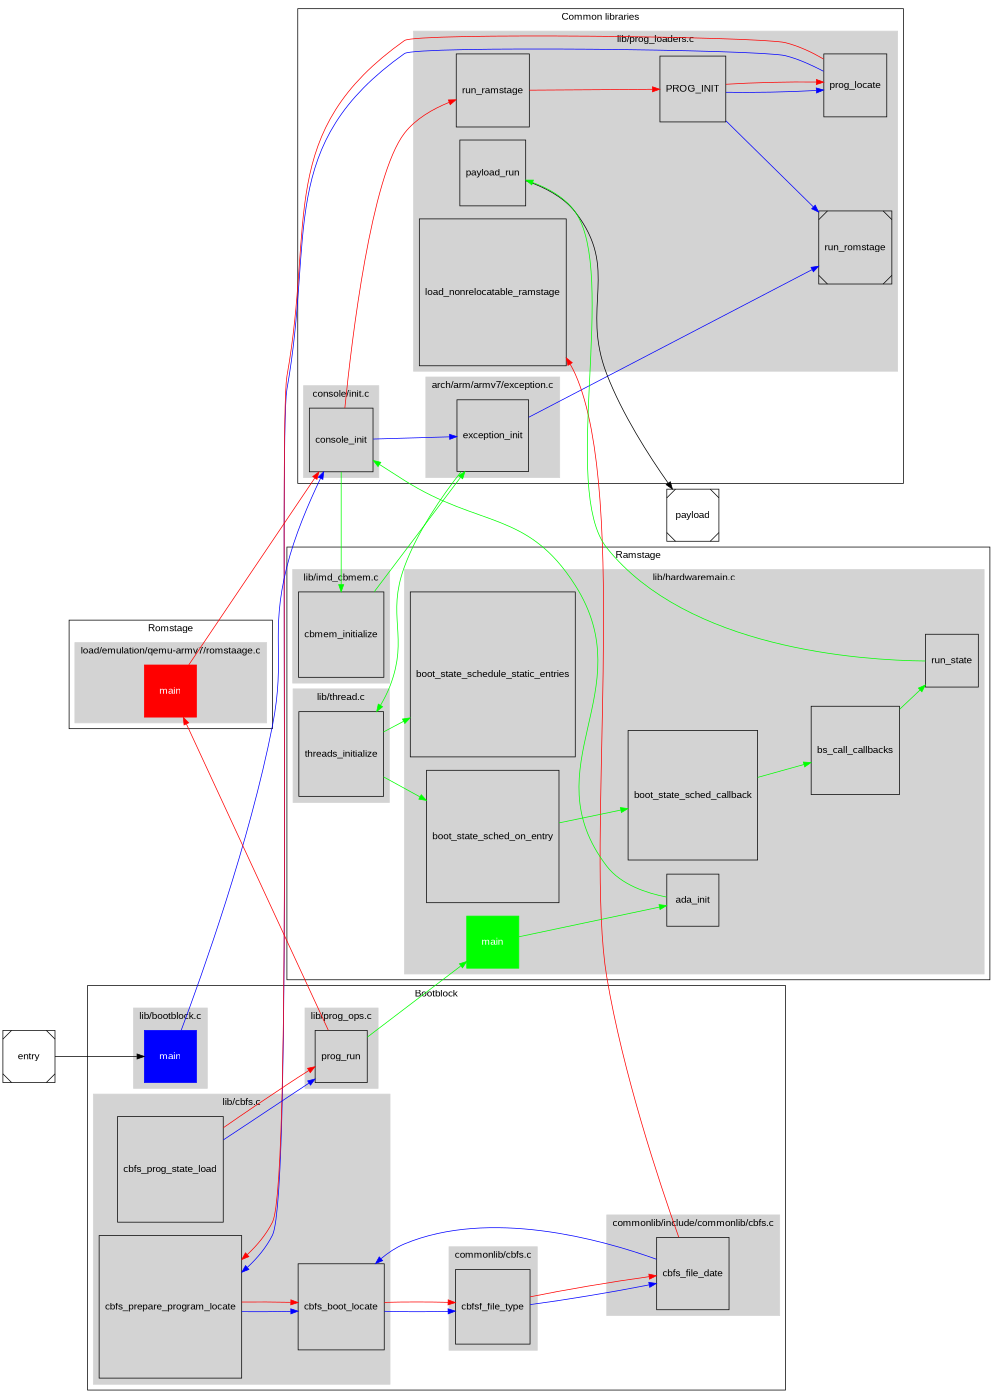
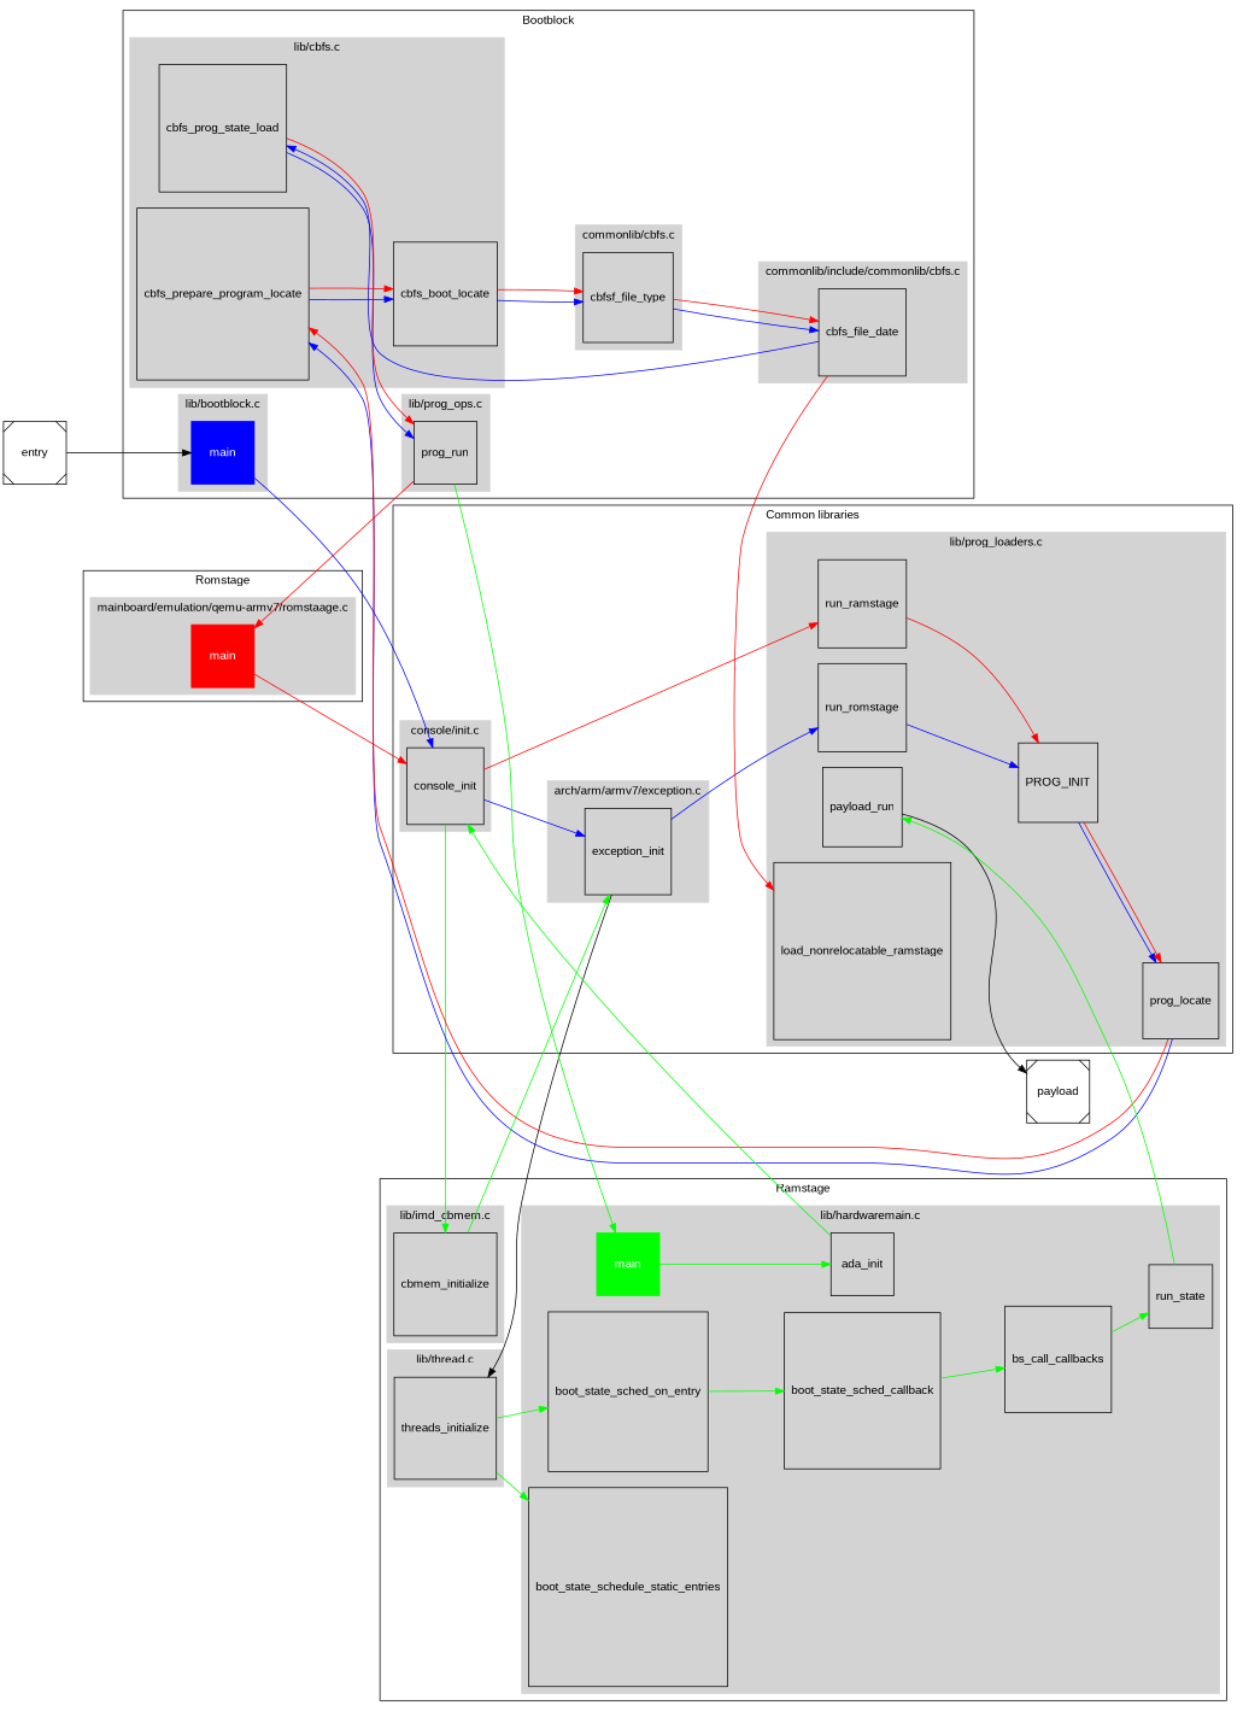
  digraph {
    fontname="Liberation Sans"
    rankdir=LR
    node [fontname="Liberation Sans" shape=square]
    edge [color=green fontname="Liberation Sans"]
    console_init [width=1]
    exception_init [width=1]
    PROG_INIT [width=1]
    prog_locate [width=1]
-   run_romstage [shape=Msquare width=1]
+   run_romstage [width=1]
    run_ramstage [width=1]
    load_nonrelocatable_ramstage [width=1]
    payload_run [width=1]
    n9 [color=blue fontcolor=white label=main style=filled width=1]
    cbfs_prepare_program_locate [width=1]
    cbfs_boot_locate [width=1]
    cbfs_prog_state_load [width=1]
    cbfsf_file_type [width=1]
    cbfs_file_date [width=1]
    prog_run [width=1]
    n16 [color=red fontcolor=white label=main style=filled width=1]
    threads_initialize [width=1]
    cbmem_initialize [width=1]
    ada_init [width=1]
    boot_state_schedule_static_entries [width=1]
    boot_state_sched_on_entry [width=1]
    boot_state_sched_callback [width=1]
    bs_call_callbacks [width=1]
    run_state [width=1]
    n25 [color=green fontcolor=white label=main style=filled width=1]
    payload [shape=Msquare width=1]
    entry [shape=Msquare width=1]
    subgraph cluster_1 {
      label="Common libraries"
      subgraph cluster_2 {
        color=lightgrey
        label="console/init.c"
        style=filled
        console_init
      }
      subgraph cluster_3 {
        color=lightgrey
        label="arch/arm/armv7/exception.c"
        style=filled
        exception_init
      }
      subgraph cluster_4 {
        color=lightgrey
        label="lib/prog_loaders.c"
        style=filled
        PROG_INIT
        prog_locate
        run_romstage
        run_ramstage
        load_nonrelocatable_ramstage
        payload_run
      }
    }
    subgraph cluster_5 {
      label=Bootblock
      subgraph cluster_6 {
        color=lightgrey
        label="lib/bootblock.c"
        style=filled
        n9
      }
      subgraph cluster_7 {
        color=lightgrey
        label="lib/cbfs.c"
        style=filled
        cbfs_prepare_program_locate
        cbfs_boot_locate
        cbfs_prog_state_load
      }
      subgraph cluster_8 {
        color=lightgrey
        label="commonlib/cbfs.c"
        style=filled
        cbfsf_file_type
      }
      subgraph cluster_9 {
        color=lightgrey
        label="commonlib/include/commonlib/cbfs.c"
        style=filled
        cbfs_file_date
      }
      subgraph cluster_10 {
        color=lightgrey
        label="lib/prog_ops.c"
        style=filled
        prog_run
      }
    }
    subgraph cluster_11 {
      label=Romstage
      subgraph cluster_12 {
        color=lightgrey
-       label="load/emulation/qemu-armv7/romstaage.c"
+       label="mainboard/emulation/qemu-armv7/romstaage.c"
        style=filled
        n16
      }
    }
    subgraph cluster_13 {
      label=Ramstage
      subgraph cluster_14 {
        color=lightgrey
        label="lib/thread.c"
        style=filled
        threads_initialize
      }
      subgraph cluster_15 {
        color=lightgrey
        label="lib/imd_cbmem.c"
        style=filled
        cbmem_initialize
      }
      subgraph cluster_16 {
        color=lightgrey
        label="lib/hardwaremain.c"
        style=filled
        ada_init
        boot_state_schedule_static_entries
        boot_state_sched_on_entry
        boot_state_sched_callback
        bs_call_callbacks
        run_state
        n25
      }
    }
    console_init -> exception_init [color=blue]
    console_init -> run_ramstage [color=red]
    console_init -> cbmem_initialize
    exception_init -> run_romstage [color=blue]
-   exception_init -> threads_initialize
+   exception_init -> threads_initialize [color=black]
    PROG_INIT -> prog_locate [color=blue]
    PROG_INIT -> prog_locate [color=red]
    prog_locate -> cbfs_prepare_program_locate [color=blue]
    prog_locate -> cbfs_prepare_program_locate [color=red]
-   PROG_INIT -> run_romstage [color=blue]
+   run_romstage -> PROG_INIT [color=blue]
    run_ramstage -> PROG_INIT [color=red]
    payload_run -> payload [color=""]
    n9 -> console_init [color=blue]
    cbfs_prepare_program_locate -> cbfs_boot_locate [color=blue]
    cbfs_prepare_program_locate -> cbfs_boot_locate [color=red]
    cbfs_boot_locate -> cbfsf_file_type [color=blue]
    cbfs_boot_locate -> cbfsf_file_type [color=red]
    cbfs_prog_state_load -> prog_run [color=blue]
    cbfs_prog_state_load -> prog_run [color=red]
    cbfsf_file_type -> cbfs_file_date [color=blue]
    cbfsf_file_type -> cbfs_file_date [color=red]
    cbfs_file_date -> load_nonrelocatable_ramstage [color=red]
-   cbfs_file_date -> cbfs_boot_locate [color=blue]
+   cbfs_file_date -> cbfs_prog_state_load [color=blue]
    prog_run -> n16 [color=red]
    prog_run -> n25
    n16 -> console_init [color=red]
    threads_initialize -> boot_state_schedule_static_entries
    threads_initialize -> boot_state_sched_on_entry
    cbmem_initialize -> exception_init
    ada_init -> console_init
    boot_state_sched_on_entry -> boot_state_sched_callback
    boot_state_sched_callback -> bs_call_callbacks
    bs_call_callbacks -> run_state
    run_state -> payload_run
    n25 -> ada_init
    entry -> n9 [color=""]
  }
